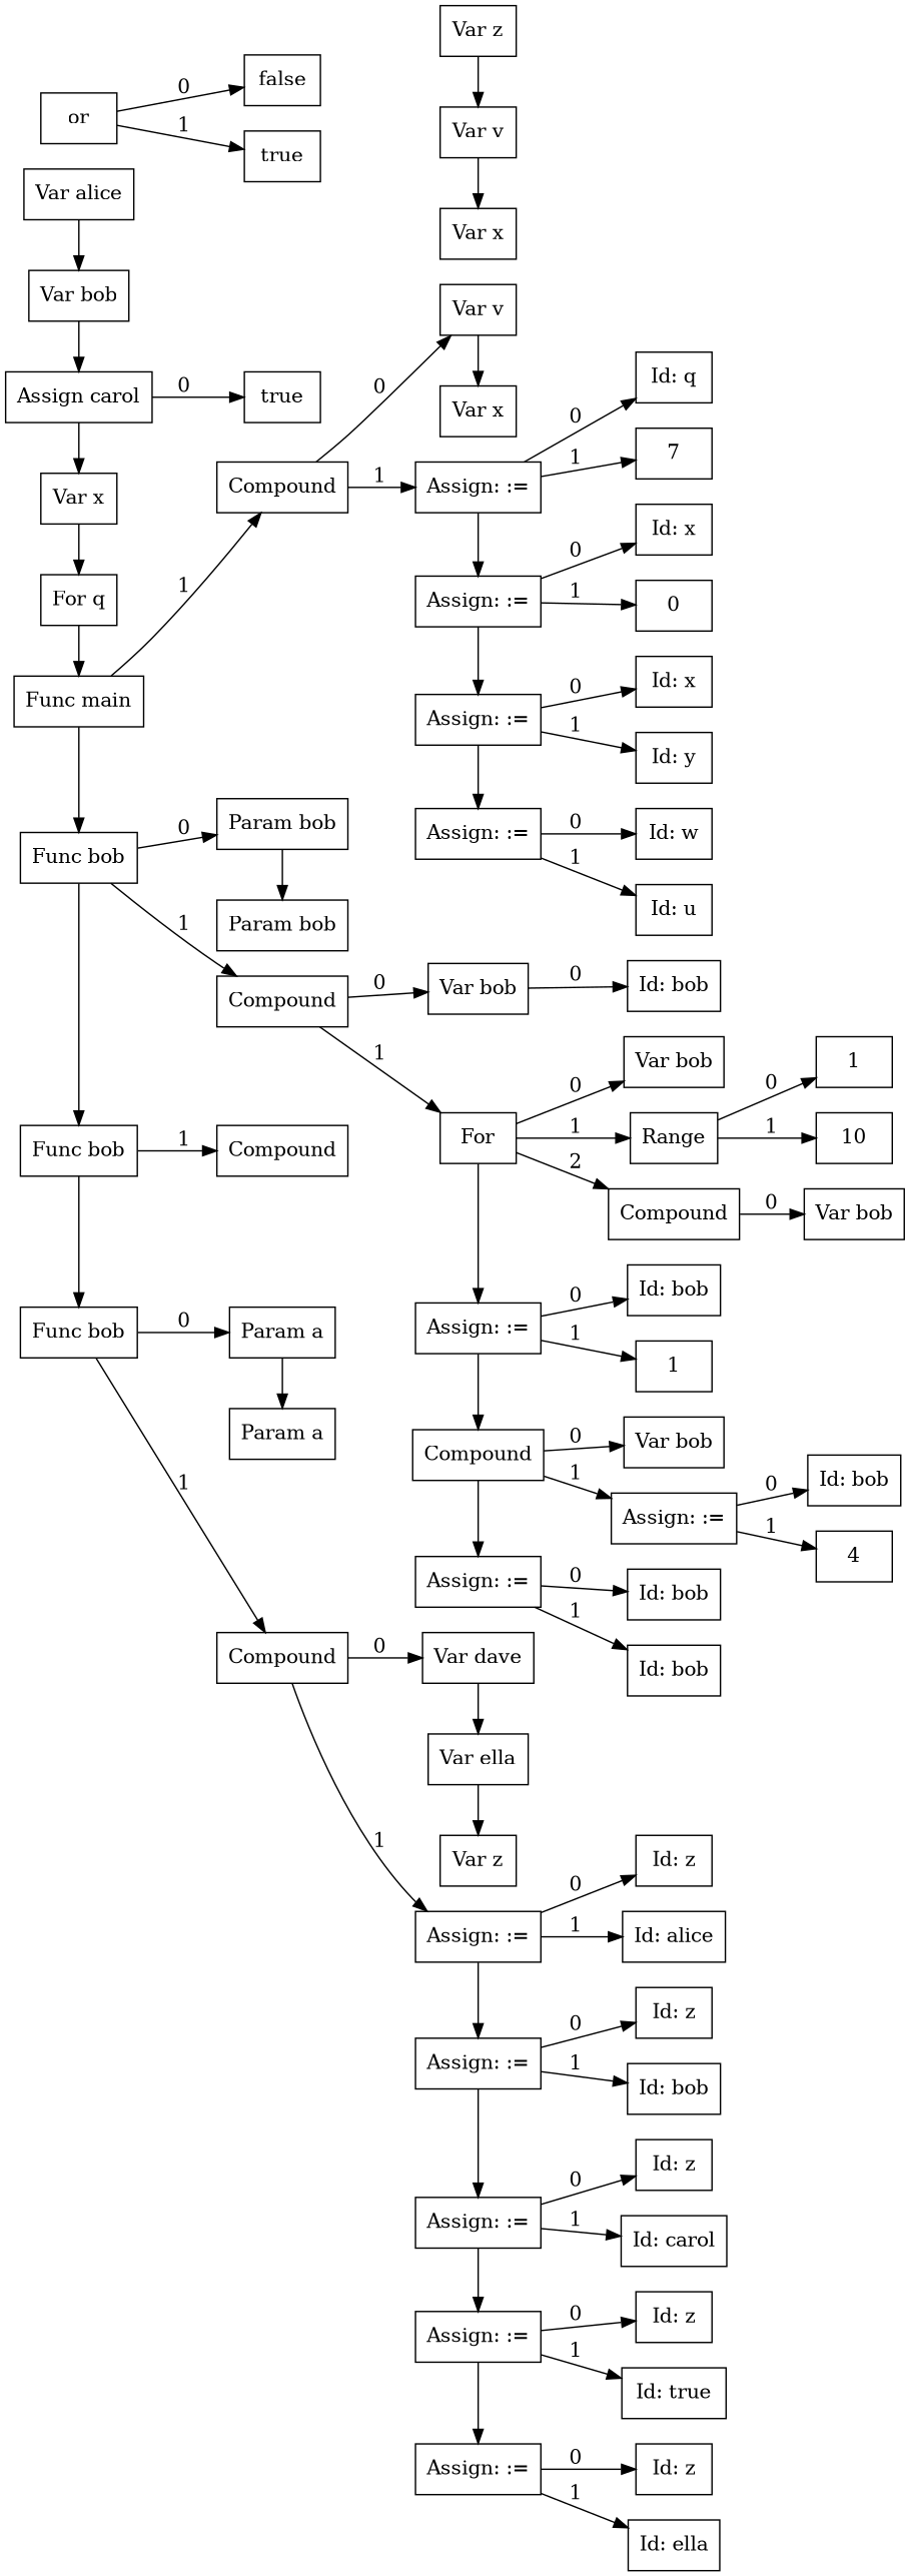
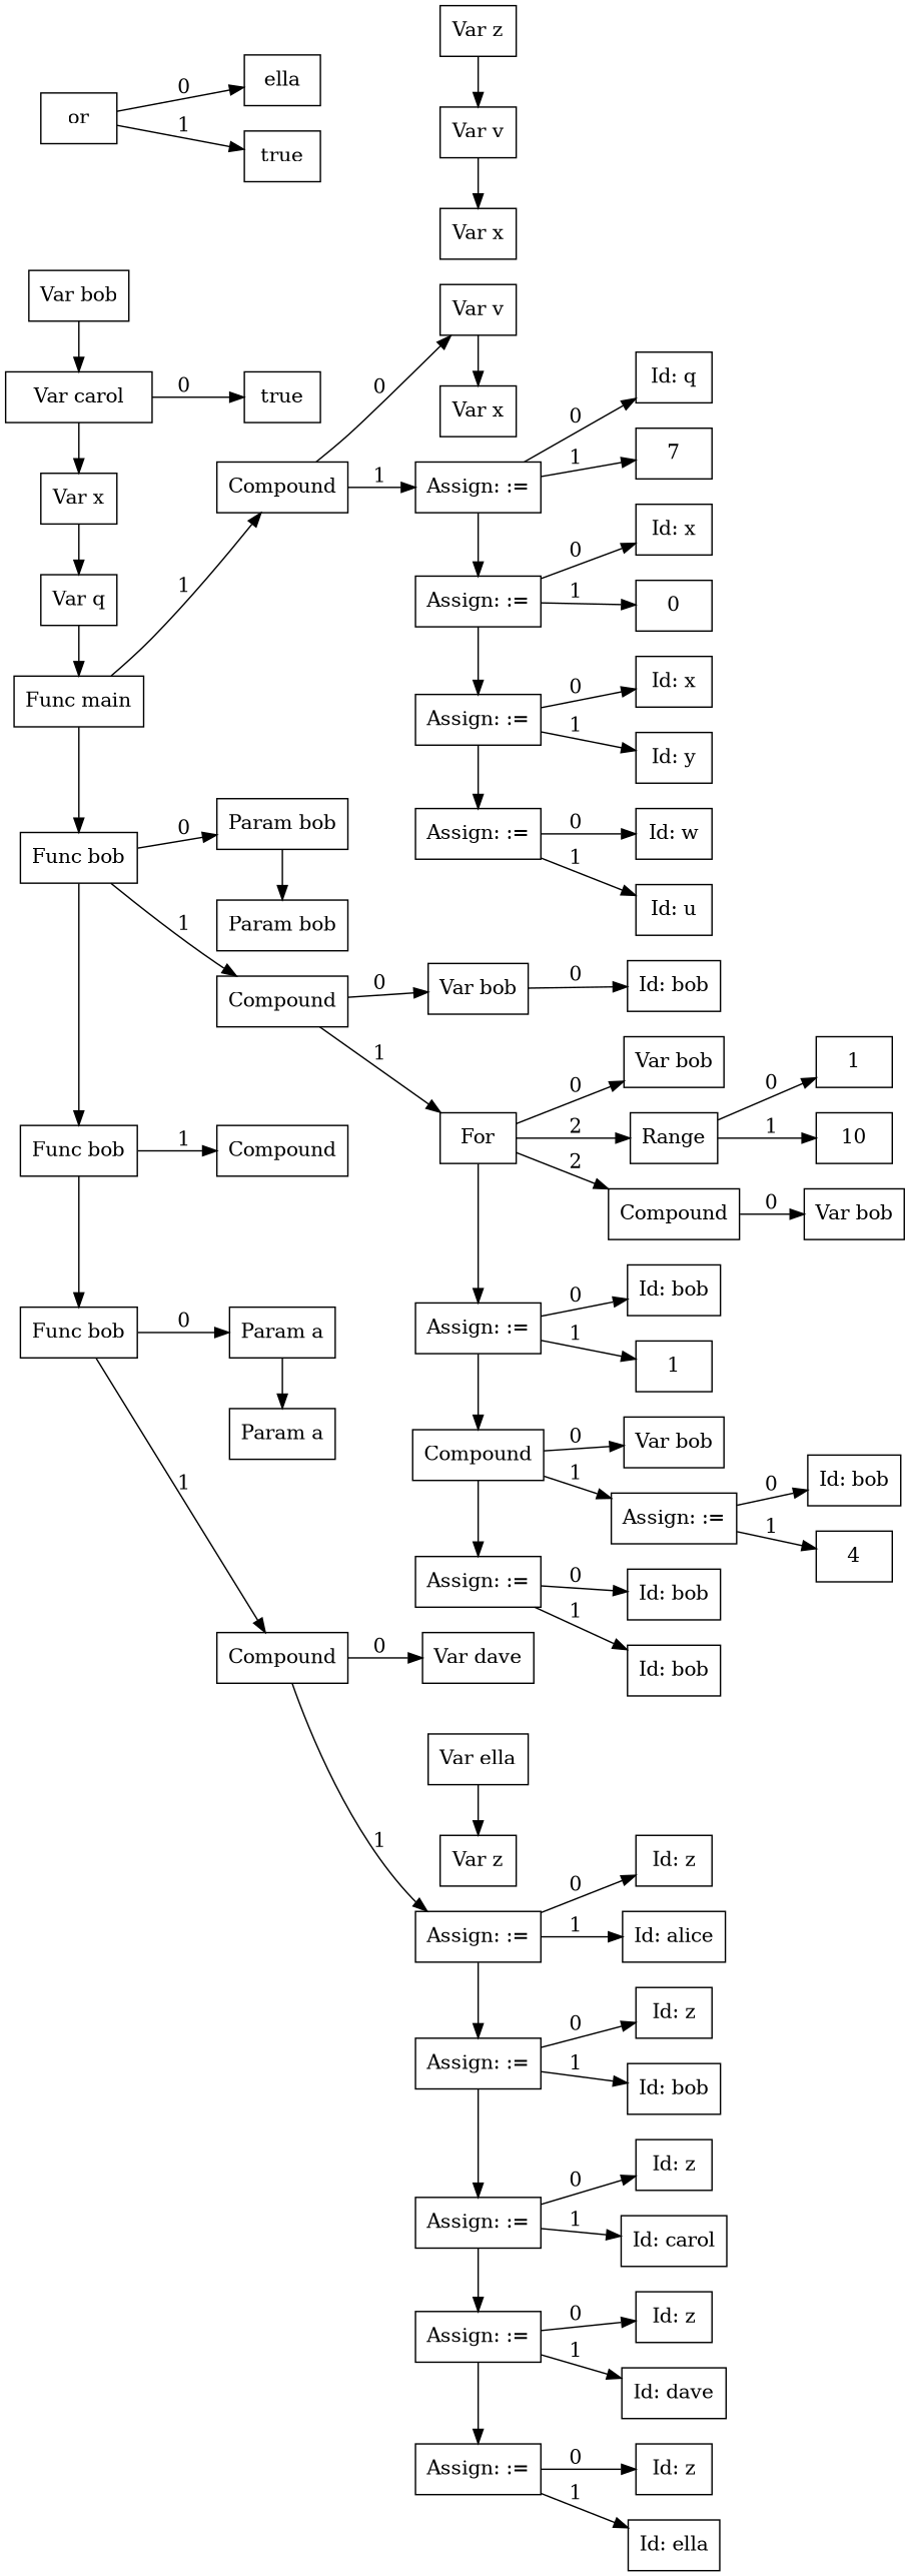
  digraph {
    rankdir=LR
    node [shape=box]
-   n1 [label="Var alice"]
    n2 [label="Var bob"]
-   n3 [label="Assign carol"]
+   n3 [label="Var carol"]
    n4 [label="Var x"]
-   n5 [label="For q"]
+   n5 [label="Var q"]
    n6 [label="Func main"]
    n7 [label="Func bob"]
    n8 [label="Func bob"]
    n9 [label="Func bob"]
    n10 [label=true]
    n11 [label=Compound]
    n12 [label="Var v"]
    n13 [label="Assign: :="]
    n14 [label="Var x"]
    n15 [label="Var z"]
    n16 [label="Var v"]
    n17 [label="Var x"]
    n18 [label="Id: q"]
    n19 [label=7]
    n20 [label="Assign: :="]
    n21 [label="Assign: :="]
    n22 [label="Assign: :="]
    n23 [label="Id: x"]
    n24 [label=0]
    n25 [label="Id: x"]
    n26 [label="Id: y"]
    n27 [label="Var bob"]
    n28 [label=Range]
    n29 [label=Compound]
    n30 [label="Id: w"]
    n31 [label="Id: u"]
    n32 [label=1]
    n33 [label=10]
    n34 [label="Param bob"]
    n35 [label=Compound]
    n36 [label="Param bob"]
    n37 [label="Var bob"]
    n38 [label=For]
    n39 [label="Id: bob"]
    n40 [label="Var bob"]
    n41 [label="Assign: :="]
    n42 [label=Compound]
    n43 [label="Assign: :="]
    n44 [label="Id: bob"]
    n45 [label=1]
    n46 [label="Var bob"]
    n47 [label="Assign: :="]
    n48 [label="Id: bob"]
    n49 [label=4]
    n50 [label="Id: bob"]
    n51 [label="Id: bob"]
    n52 [label=Compound]
    n53 [label="Param a"]
    n54 [label=Compound]
    n55 [label="Param a"]
    n56 [label=or]
    n57 [label="Var dave"]
    n58 [label="Assign: :="]
    n59 [label="Var ella"]
    n60 [label="Var z"]
-   n61 [label=false]
+   n61 [label=ella]
    n62 [label=true]
    n63 [label="Id: z"]
    n64 [label="Id: alice"]
    n65 [label="Assign: :="]
    n66 [label="Assign: :="]
    n67 [label="Assign: :="]
    n68 [label="Assign: :="]
    n69 [label="Id: z"]
    n70 [label="Id: bob"]
    n71 [label="Id: z"]
    n72 [label="Id: carol"]
    n73 [label="Id: z"]
-   n74 [label="Id: true"]
+   n74 [label="Id: dave"]
    n75 [label="Id: z"]
    n76 [label="Id: ella"]
    subgraph sub_1 {
      rank=same
-     n1
      n2
      n3
      n4
      n5
      n6
      n7
      n8
      n9
    }
    subgraph sub_2 {
-     n1
      n2
      n3
      n4
      n5
      n6
      n7
      n8
      n9
    }
    subgraph sub_3 {
      ordering=out
      rank=same
      n10
    }
    subgraph sub_4 {
      n3
      n10
    }
    subgraph sub_5 {
      ordering=out
      rank=same
      n11
    }
    subgraph sub_6 {
      n6
      n11
    }
    subgraph sub_7 {
      ordering=out
      rank=same
      n12
      n13
    }
    subgraph sub_8 {
      n11
      n12
      n13
    }
    subgraph sub_9 {
      rank=same
      n12
      n14
      n15
      n16
      n17
    }
    subgraph sub_10 {
      n12
      n14
      n15
      n16
      n17
    }
    subgraph sub_11 {
      ordering=out
      rank=same
      n18
      n19
    }
    subgraph sub_12 {
      n13
      n18
      n19
    }
    subgraph sub_13 {
      rank=same
      n13
      n20
      n21
      n22
    }
    subgraph sub_14 {
      n13
      n20
      n21
      n22
    }
    subgraph sub_15 {
      ordering=out
      rank=same
      n23
      n24
    }
    subgraph sub_16 {
      n20
      n23
      n24
    }
    subgraph sub_17 {
      ordering=out
      rank=same
      n25
      n26
    }
    subgraph sub_18 {
      n21
      n25
      n26
    }
    subgraph sub_19 {
      ordering=out
      rank=same
      n27
      n28
      n29
    }
    subgraph sub_20 {
      ordering=out
      rank=same
      n30
      n31
    }
    subgraph sub_21 {
      ordering=out
      rank=same
      n32
      n33
    }
    subgraph sub_22 {
      n22
      n30
      n31
    }
    subgraph sub_23 {
      ordering=out
      rank=same
      n34
      n35
    }
    subgraph sub_24 {
      n7
      n34
      n35
    }
    subgraph sub_25 {
      rank=same
      n34
      n36
    }
    subgraph sub_26 {
      n34
      n36
    }
    subgraph sub_27 {
      ordering=out
      rank=same
      n37
      n38
    }
    subgraph sub_28 {
      n35
      n37
      n38
    }
    subgraph sub_29 {
      ordering=out
      rank=same
      n39
    }
    subgraph sub_30 {
      n37
      n39
    }
    subgraph sub_31 {
      n27
      n28
      n29
      n38
    }
    subgraph sub_32 {
      n28
      n32
      n33
    }
    subgraph sub_33 {
      ordering=out
      rank=same
      n40
    }
    subgraph sub_34 {
      n29
      n40
    }
    subgraph sub_35 {
      rank=same
      n38
      n41
      n42
      n43
    }
    subgraph sub_36 {
      n38
      n41
      n42
      n43
    }
    subgraph sub_37 {
      ordering=out
      rank=same
      n44
      n45
    }
    subgraph sub_38 {
      n41
      n44
      n45
    }
    subgraph sub_39 {
      ordering=out
      rank=same
      n46
      n47
    }
    subgraph sub_40 {
      n42
      n46
      n47
    }
    subgraph sub_41 {
      ordering=out
      rank=same
      n48
      n49
    }
    subgraph sub_42 {
      n47
      n48
      n49
    }
    subgraph sub_43 {
      ordering=out
      rank=same
      n50
      n51
    }
    subgraph sub_44 {
      n43
      n50
      n51
    }
    subgraph sub_45 {
      ordering=out
      rank=same
      n52
    }
    subgraph sub_46 {
      n8
      n52
    }
    subgraph sub_47 {
      ordering=out
      rank=same
      n53
      n54
    }
    subgraph sub_48 {
      n9
      n53
      n54
    }
    subgraph sub_49 {
      rank=same
      n53
      n55
    }
    subgraph sub_50 {
      ordering=out
      rank=same
      n56
    }
    subgraph sub_51 {
      n53
      n55
    }
    subgraph sub_52 {
      ordering=out
      rank=same
      n57
      n58
    }
    subgraph sub_53 {
      n54
      n57
      n58
    }
    subgraph sub_54 {
      rank=same
      n57
      n59
      n60
    }
    subgraph sub_55 {
      n57
      n59
      n60
    }
    subgraph sub_56 {
      n56
      n59
    }
    subgraph sub_57 {
      ordering=out
      rank=same
      n61
      n62
    }
    subgraph sub_58 {
      n56
      n61
      n62
    }
    subgraph sub_59 {
      ordering=out
      rank=same
      n63
      n64
    }
    subgraph sub_60 {
      n58
      n63
      n64
    }
    subgraph sub_61 {
      rank=same
      n58
      n65
      n66
      n67
      n68
    }
    subgraph sub_62 {
      n58
      n65
      n66
      n67
      n68
    }
    subgraph sub_63 {
      ordering=out
      rank=same
      n69
      n70
    }
    subgraph sub_64 {
      n65
      n69
      n70
    }
    subgraph sub_65 {
      ordering=out
      rank=same
      n71
      n72
    }
    subgraph sub_66 {
      n66
      n71
      n72
    }
    subgraph sub_67 {
      ordering=out
      rank=same
      n73
      n74
    }
    subgraph sub_68 {
      n67
      n73
      n74
    }
    subgraph sub_69 {
      ordering=out
      rank=same
      n75
      n76
    }
    subgraph sub_70 {
      n68
      n75
      n76
    }
-   n1 -> n2
    n2 -> n3
    n3 -> n4
    n3 -> n10 [label=0]
    n4 -> n5
    n5 -> n6
    n6 -> n7
    n6 -> n11 [label=1]
    n7 -> n8
    n7 -> n34 [label=0]
    n7 -> n35 [label=1]
    n8 -> n9
    n8 -> n52 [label=1]
    n9 -> n53 [label=0]
    n9 -> n54 [label=1]
    n11 -> n12 [label=0]
    n11 -> n13 [label=1]
    n12 -> n14
    n13 -> n18 [label=0]
    n13 -> n19 [label=1]
    n13 -> n20
    n15 -> n16
    n16 -> n17
    n20 -> n21
    n20 -> n23 [label=0]
    n20 -> n24 [label=1]
    n21 -> n22
    n21 -> n25 [label=0]
    n21 -> n26 [label=1]
    n22 -> n30 [label=0]
    n22 -> n31 [label=1]
    n28 -> n32 [label=0]
    n28 -> n33 [label=1]
    n29 -> n40 [label=0]
    n34 -> n36
    n35 -> n37 [label=0]
    n35 -> n38 [label=1]
    n37 -> n39 [label=0]
    n38 -> n27 [label=0]
-   n38 -> n28 [label=1]
+   n38 -> n28 [label=2]
    n38 -> n29 [label=2]
    n38 -> n41
    n41 -> n42
    n41 -> n44 [label=0]
    n41 -> n45 [label=1]
    n42 -> n43
    n42 -> n46 [label=0]
    n42 -> n47 [label=1]
    n43 -> n50 [label=0]
    n43 -> n51 [label=1]
    n47 -> n48 [label=0]
    n47 -> n49 [label=1]
    n53 -> n55
    n54 -> n57 [label=0]
    n54 -> n58 [label=1]
    n56 -> n61 [label=0]
    n56 -> n62 [label=1]
-   n57 -> n59
    n58 -> n63 [label=0]
    n58 -> n64 [label=1]
    n58 -> n65
    n59 -> n60
    n65 -> n66
    n65 -> n69 [label=0]
    n65 -> n70 [label=1]
    n66 -> n67
    n66 -> n71 [label=0]
    n66 -> n72 [label=1]
    n67 -> n68
    n67 -> n73 [label=0]
    n67 -> n74 [label=1]
    n68 -> n75 [label=0]
    n68 -> n76 [label=1]
  }
